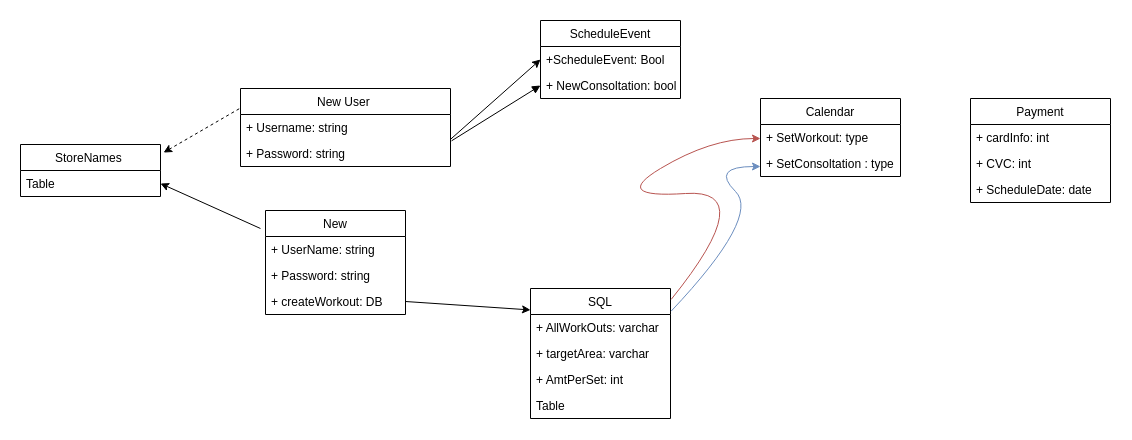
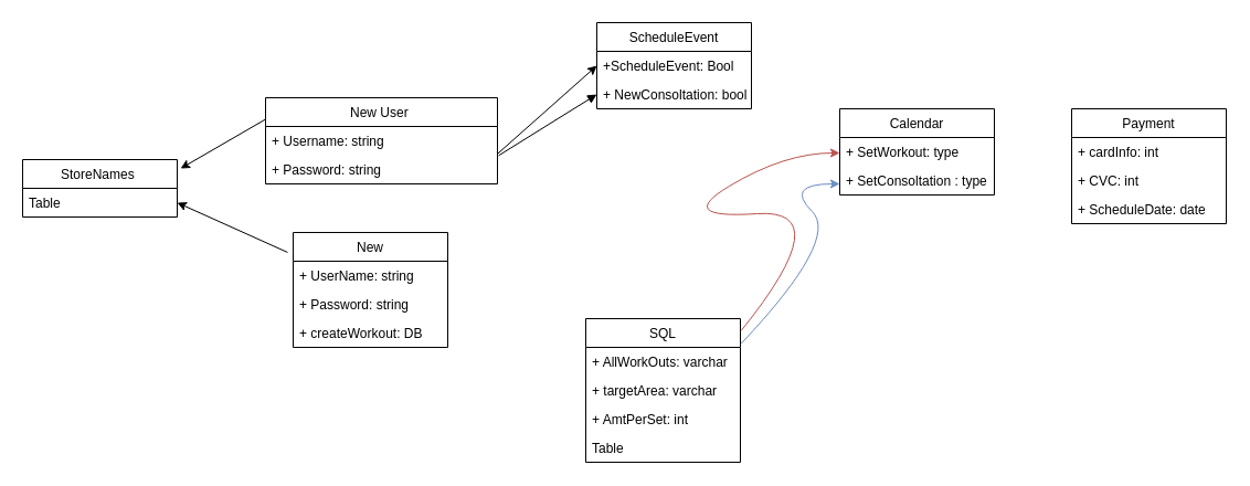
  <mxCell id="0" />
  <mxCell id="1" parent="0" />
  <mxCell id="2" value="" style="endArrow=classic;html=1;exitX=1;exitY=0.955;exitDx=0;exitDy=0;exitPerimeter=0;entryX=0;entryY=0.5;entryDx=0;entryDy=0;" edge="1" parent="1" source="8" target="11"><mxGeometry width="50" height="50" relative="1" as="geometry"><mxPoint x="380" y="248" as="sourcePoint" /><mxPoint x="440" y="128" as="targetPoint" /></mxGeometry></mxCell>
  <mxCell id="3" value="" style="endArrow=block;html=1;startArrow=none;startFill=0;endFill=1;entryX=0;entryY=0.5;entryDx=0;entryDy=0;exitX=1.005;exitY=0.013;exitDx=0;exitDy=0;exitPerimeter=0;" edge="1" parent="1" source="9" target="12"><mxGeometry width="50" height="50" relative="1" as="geometry"><mxPoint x="300" y="198" as="sourcePoint" /><mxPoint x="350" y="148" as="targetPoint" /></mxGeometry></mxCell>
  <mxCell id="4" value="Calendar" style="swimlane;fontStyle=0;childLayout=stackLayout;horizontal=1;startSize=26;fillColor=none;horizontalStack=0;resizeParent=1;resizeParentMax=0;resizeLast=0;collapsible=1;marginBottom=0;" vertex="1" parent="1"><mxGeometry x="760" y="98" width="140" height="78" as="geometry" /></mxCell>
  <mxCell id="5" value="+ SetWorkout: type" style="text;strokeColor=none;fillColor=none;align=left;verticalAlign=top;spacingLeft=4;spacingRight=4;overflow=hidden;rotatable=0;points=[[0,0.5],[1,0.5]];portConstraint=eastwest;" vertex="1" parent="4"><mxGeometry y="26" width="140" height="26" as="geometry" /></mxCell>
  <mxCell id="6" value="+ SetConsoltation : type" style="text;strokeColor=none;fillColor=none;align=left;verticalAlign=top;spacingLeft=4;spacingRight=4;overflow=hidden;rotatable=0;points=[[0,0.5],[1,0.5]];portConstraint=eastwest;" vertex="1" parent="4"><mxGeometry y="52" width="140" height="26" as="geometry" /></mxCell>
  <mxCell id="7" value="New User " style="swimlane;fontStyle=0;childLayout=stackLayout;horizontal=1;startSize=26;fillColor=none;horizontalStack=0;resizeParent=1;resizeParentMax=0;resizeLast=0;collapsible=1;marginBottom=0;" vertex="1" parent="1"><mxGeometry x="240" y="88" width="210" height="78" as="geometry" /></mxCell>
  <mxCell id="8" value="+ Username: string&#10;" style="text;strokeColor=none;fillColor=none;align=left;verticalAlign=top;spacingLeft=4;spacingRight=4;overflow=hidden;rotatable=0;points=[[0,0.5],[1,0.5]];portConstraint=eastwest;" vertex="1" parent="7"><mxGeometry y="26" width="210" height="26" as="geometry" /></mxCell>
  <mxCell id="9" value="+ Password: string" style="text;strokeColor=none;fillColor=none;align=left;verticalAlign=top;spacingLeft=4;spacingRight=4;overflow=hidden;rotatable=0;points=[[0,0.5],[1,0.5]];portConstraint=eastwest;" vertex="1" parent="7"><mxGeometry y="52" width="210" height="26" as="geometry" /></mxCell>
  <mxCell id="10" value="ScheduleEvent" style="swimlane;fontStyle=0;childLayout=stackLayout;horizontal=1;startSize=26;fillColor=none;horizontalStack=0;resizeParent=1;resizeParentMax=0;resizeLast=0;collapsible=1;marginBottom=0;" vertex="1" parent="1"><mxGeometry x="540" y="20" width="140" height="78" as="geometry" /></mxCell>
  <mxCell id="11" value="+ScheduleEvent: Bool" style="text;strokeColor=none;fillColor=none;align=left;verticalAlign=top;spacingLeft=4;spacingRight=4;overflow=hidden;rotatable=0;points=[[0,0.5],[1,0.5]];portConstraint=eastwest;" vertex="1" parent="10"><mxGeometry y="26" width="140" height="26" as="geometry" /></mxCell>
  <mxCell id="12" value="+ NewConsoltation: bool" style="text;strokeColor=none;fillColor=none;align=left;verticalAlign=top;spacingLeft=4;spacingRight=4;overflow=hidden;rotatable=0;points=[[0,0.5],[1,0.5]];portConstraint=eastwest;" vertex="1" parent="10"><mxGeometry y="52" width="140" height="26" as="geometry" /></mxCell>
  <mxCell id="13" value="New" style="swimlane;fontStyle=0;childLayout=stackLayout;horizontal=1;startSize=26;fillColor=none;horizontalStack=0;resizeParent=1;resizeParentMax=0;resizeLast=0;collapsible=1;marginBottom=0;" vertex="1" parent="1"><mxGeometry x="265" y="210" width="140" height="104" as="geometry" /></mxCell>
  <mxCell id="14" value="+ UserName: string" style="text;strokeColor=none;fillColor=none;align=left;verticalAlign=top;spacingLeft=4;spacingRight=4;overflow=hidden;rotatable=0;points=[[0,0.5],[1,0.5]];portConstraint=eastwest;" vertex="1" parent="13"><mxGeometry y="26" width="140" height="26" as="geometry" /></mxCell>
  <mxCell id="15" value="+ Password: string" style="text;strokeColor=none;fillColor=none;align=left;verticalAlign=top;spacingLeft=4;spacingRight=4;overflow=hidden;rotatable=0;points=[[0,0.5],[1,0.5]];portConstraint=eastwest;" vertex="1" parent="13"><mxGeometry y="52" width="140" height="26" as="geometry" /></mxCell>
  <mxCell id="16" value="+ createWorkout: DB" style="text;strokeColor=none;fillColor=none;align=left;verticalAlign=top;spacingLeft=4;spacingRight=4;overflow=hidden;rotatable=0;points=[[0,0.5],[1,0.5]];portConstraint=eastwest;" vertex="1" parent="13"><mxGeometry y="78" width="140" height="26" as="geometry" /></mxCell>
- <mxCell id="17" value="" style="endArrow=classic;startArrow=none;html=1;startFill=0;entryX=0;entryY=0.165;entryDx=0;entryDy=0;entryPerimeter=0;exitX=1;exitY=0.5;exitDx=0;exitDy=0;" edge="1" parent="1" source="16" target="18"><mxGeometry width="50" height="50" relative="1" as="geometry"><mxPoint x="405" y="228" as="sourcePoint" /><mxPoint x="455" y="178" as="targetPoint" /></mxGeometry></mxCell>
  <mxCell id="18" value="SQL" style="swimlane;fontStyle=0;childLayout=stackLayout;horizontal=1;startSize=26;fillColor=none;horizontalStack=0;resizeParent=1;resizeParentMax=0;resizeLast=0;collapsible=1;marginBottom=0;" vertex="1" parent="1"><mxGeometry x="530" y="288" width="140" height="130" as="geometry" /></mxCell>
  <mxCell id="19" value="+ AllWorkOuts: varchar" style="text;strokeColor=none;fillColor=none;align=left;verticalAlign=top;spacingLeft=4;spacingRight=4;overflow=hidden;rotatable=0;points=[[0,0.5],[1,0.5]];portConstraint=eastwest;" vertex="1" parent="18"><mxGeometry y="26" width="140" height="26" as="geometry" /></mxCell>
  <mxCell id="20" value="+ targetArea: varchar" style="text;strokeColor=none;fillColor=none;align=left;verticalAlign=top;spacingLeft=4;spacingRight=4;overflow=hidden;rotatable=0;points=[[0,0.5],[1,0.5]];portConstraint=eastwest;" vertex="1" parent="18"><mxGeometry y="52" width="140" height="26" as="geometry" /></mxCell>
  <mxCell id="21" value="+ AmtPerSet: int" style="text;strokeColor=none;fillColor=none;align=left;verticalAlign=top;spacingLeft=4;spacingRight=4;overflow=hidden;rotatable=0;points=[[0,0.5],[1,0.5]];portConstraint=eastwest;" vertex="1" parent="18"><mxGeometry y="78" width="140" height="26" as="geometry" /></mxCell>
  <mxCell id="22" value="Table" style="text;strokeColor=none;fillColor=none;align=left;verticalAlign=top;spacingLeft=4;spacingRight=4;overflow=hidden;rotatable=0;points=[[0,0.5],[1,0.5]];portConstraint=eastwest;" vertex="1" parent="18"><mxGeometry y="104" width="140" height="26" as="geometry" /></mxCell>
- <mxCell id="23" value="" style="endArrow=none;html=1;startArrow=classic;startFill=1;endFill=0;entryX=0;entryY=0.25;entryDx=0;entryDy=0;exitX=1.022;exitY=0.155;exitDx=0;exitDy=0;exitPerimeter=0;dashed=1;" edge="1" parent="1" source="24" target="7"><mxGeometry width="50" height="50" relative="1" as="geometry"><mxPoint x="170" y="162" as="sourcePoint" /><mxPoint x="220" y="112" as="targetPoint" /></mxGeometry></mxCell>
+ <mxCell id="23" value="" style="endArrow=none;html=1;startArrow=classic;startFill=1;endFill=0;entryX=0;entryY=0.25;entryDx=0;entryDy=0;exitX=1.022;exitY=0.155;exitDx=0;exitDy=0;exitPerimeter=0;" edge="1" parent="1" source="24" target="7"><mxGeometry width="50" height="50" relative="1" as="geometry"><mxPoint x="170" y="162" as="sourcePoint" /><mxPoint x="220" y="112" as="targetPoint" /></mxGeometry></mxCell>
  <mxCell id="24" value="StoreNames " style="swimlane;fontStyle=0;childLayout=stackLayout;horizontal=1;startSize=26;fillColor=none;horizontalStack=0;resizeParent=1;resizeParentMax=0;resizeLast=0;collapsible=1;marginBottom=0;" vertex="1" parent="1"><mxGeometry x="20" y="144" width="140" height="52" as="geometry" /></mxCell>
  <mxCell id="25" value="Table" style="text;strokeColor=none;fillColor=none;align=left;verticalAlign=top;spacingLeft=4;spacingRight=4;overflow=hidden;rotatable=0;points=[[0,0.5],[1,0.5]];portConstraint=eastwest;" vertex="1" parent="24"><mxGeometry y="26" width="140" height="26" as="geometry" /></mxCell>
  <mxCell id="26" value="" style="endArrow=none;html=1;startArrow=classic;startFill=1;endFill=0;entryX=-0.036;entryY=0.173;entryDx=0;entryDy=0;exitX=1;exitY=0.5;exitDx=0;exitDy=0;entryPerimeter=0;" edge="1" parent="1" source="25" target="13"><mxGeometry width="50" height="50" relative="1" as="geometry"><mxPoint x="170" y="254.56" as="sourcePoint" /><mxPoint x="246.92" y="210" as="targetPoint" /></mxGeometry></mxCell>
  <mxCell id="27" value="Payment" style="swimlane;fontStyle=0;childLayout=stackLayout;horizontal=1;startSize=26;fillColor=none;horizontalStack=0;resizeParent=1;resizeParentMax=0;resizeLast=0;collapsible=1;marginBottom=0;" vertex="1" parent="1"><mxGeometry x="970" y="98" width="140" height="104" as="geometry" /></mxCell>
  <mxCell id="28" value="+ cardInfo: int" style="text;strokeColor=none;fillColor=none;align=left;verticalAlign=top;spacingLeft=4;spacingRight=4;overflow=hidden;rotatable=0;points=[[0,0.5],[1,0.5]];portConstraint=eastwest;" vertex="1" parent="27"><mxGeometry y="26" width="140" height="26" as="geometry" /></mxCell>
  <mxCell id="29" value="+ CVC: int" style="text;strokeColor=none;fillColor=none;align=left;verticalAlign=top;spacingLeft=4;spacingRight=4;overflow=hidden;rotatable=0;points=[[0,0.5],[1,0.5]];portConstraint=eastwest;" vertex="1" parent="27"><mxGeometry y="52" width="140" height="26" as="geometry" /></mxCell>
  <mxCell id="30" value="+ ScheduleDate: date" style="text;strokeColor=none;fillColor=none;align=left;verticalAlign=top;spacingLeft=4;spacingRight=4;overflow=hidden;rotatable=0;points=[[0,0.5],[1,0.5]];portConstraint=eastwest;" vertex="1" parent="27"><mxGeometry y="78" width="140" height="26" as="geometry" /></mxCell>
  <mxCell id="31" value="" style="curved=1;endArrow=classic;html=1;fillColor=#f8cecc;strokeColor=#b85450;exitX=1.005;exitY=0.084;exitDx=0;exitDy=0;exitPerimeter=0;" edge="1" parent="1" source="18"><mxGeometry width="50" height="50" relative="1" as="geometry"><mxPoint x="710" y="188" as="sourcePoint" /><mxPoint x="760" y="138" as="targetPoint" /><Array as="points"><mxPoint x="760" y="188" /><mxPoint x="610" y="198" /><mxPoint x="710" y="138" /></Array></mxGeometry></mxCell>
  <mxCell id="32" value="" style="curved=1;endArrow=classic;html=1;fillColor=#dae8fc;strokeColor=#6c8ebf;exitX=1.005;exitY=0.174;exitDx=0;exitDy=0;exitPerimeter=0;" edge="1" parent="1" source="18"><mxGeometry width="50" height="50" relative="1" as="geometry"><mxPoint x="710" y="216" as="sourcePoint" /><mxPoint x="760" y="166" as="targetPoint" /><Array as="points"><mxPoint x="760" y="216" /><mxPoint x="710" y="166" /></Array></mxGeometry></mxCell>
